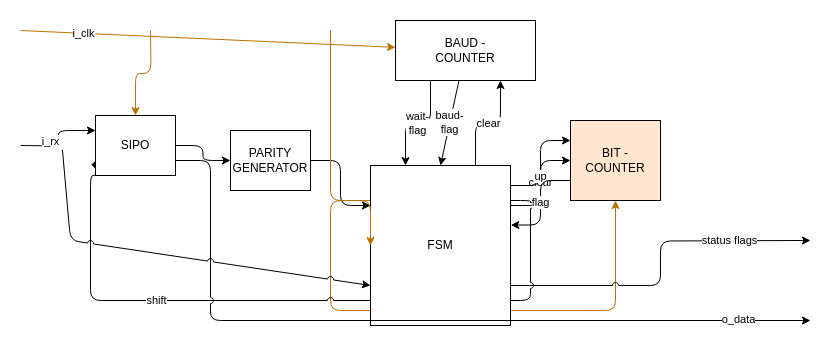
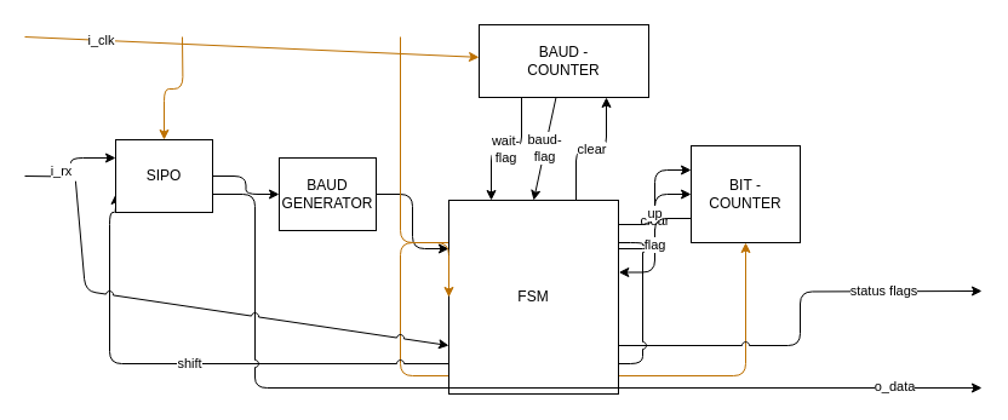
  <mxCell id="0" />
  <mxCell id="1" parent="0" />
  <mxCell id="2" value="clear" style="edgeStyle=orthogonalEdgeStyle;html=1;exitX=0.75;exitY=0;exitDx=0;exitDy=0;entryX=0.75;entryY=1;entryDx=0;entryDy=0;" parent="1" source="8" target="16" edge="1"><mxGeometry relative="1" as="geometry" /></mxCell>
  <mxCell id="3" value="clear" style="edgeStyle=orthogonalEdgeStyle;html=1;exitX=1;exitY=0.25;exitDx=0;exitDy=0;entryX=0;entryY=0.5;entryDx=0;entryDy=0;" parent="1" source="8" target="27" edge="1"><mxGeometry relative="1" as="geometry" /></mxCell>
  <mxCell id="4" style="edgeStyle=orthogonalEdgeStyle;html=1;entryX=0.5;entryY=1;entryDx=0;entryDy=0;fillColor=#f0a30a;strokeColor=#BD7000;" parent="1" source="8" target="27" edge="1"><mxGeometry relative="1" as="geometry"><Array as="points"><mxPoint x="330" y="200" /><mxPoint x="330" y="310" /><mxPoint x="615" y="310" /></Array></mxGeometry></mxCell>
  <mxCell id="5" value="status flags" style="edgeStyle=orthogonalEdgeStyle;html=1;exitX=1;exitY=0.75;exitDx=0;exitDy=0;jumpStyle=arc;" parent="1" source="8" edge="1"><mxGeometry x="0.533" relative="1" as="geometry"><mxPoint x="810" y="239.966" as="targetPoint" /><mxPoint as="offset" /></mxGeometry></mxCell>
- <mxCell id="6" style="edgeStyle=orthogonalEdgeStyle;html=1;entryX=0;entryY=0.75;entryDx=0;entryDy=0;jumpStyle=arc;endArrow=diamond;" parent="1" source="8" target="23" edge="1"><mxGeometry relative="1" as="geometry"><Array as="points"><mxPoint x="530" y="200" /><mxPoint x="530" y="300" /><mxPoint x="90" y="300" /><mxPoint x="90" y="175" /></Array></mxGeometry></mxCell>
+ <mxCell id="6" style="edgeStyle=orthogonalEdgeStyle;html=1;entryX=0;entryY=0.75;entryDx=0;entryDy=0;jumpStyle=arc;" parent="1" source="8" target="23" edge="1"><mxGeometry relative="1" as="geometry"><Array as="points"><mxPoint x="530" y="200" /><mxPoint x="530" y="300" /><mxPoint x="90" y="300" /><mxPoint x="90" y="175" /></Array></mxGeometry></mxCell>
  <mxCell id="7" value="shift" style="edgeLabel;html=1;align=center;verticalAlign=middle;resizable=0;points=[];" parent="6" vertex="1" connectable="0"><mxGeometry x="0.404" y="-1" relative="1" as="geometry"><mxPoint as="offset" /></mxGeometry></mxCell>
  <mxCell id="8" value="FSM" style="rounded=0;whiteSpace=wrap;html=1;" parent="1" vertex="1"><mxGeometry x="370" y="165" width="140" height="160" as="geometry" /></mxCell>
  <mxCell id="9" style="edgeStyle=orthogonalEdgeStyle;html=1;entryX=0;entryY=0.25;entryDx=0;entryDy=0;" parent="1" source="10" target="8" edge="1"><mxGeometry relative="1" as="geometry" /></mxCell>
- <mxCell id="10" value="PARITY&lt;br&gt;GENERATOR" style="rounded=0;whiteSpace=wrap;html=1;" parent="1" vertex="1"><mxGeometry x="230" y="130" width="80" height="60" as="geometry" /></mxCell>
+ <mxCell id="10" value="BAUD&lt;br&gt;GENERATOR" style="rounded=0;whiteSpace=wrap;html=1;" parent="1" vertex="1"><mxGeometry x="230" y="130" width="80" height="60" as="geometry" /></mxCell>
  <mxCell id="11" value="i_clk" style="edgeStyle=none;html=1;fillColor=#f0a30a;strokeColor=#BD7000;" parent="1" target="16" edge="1"><mxGeometry x="-0.667" relative="1" as="geometry"><mxPoint x="20" y="30" as="sourcePoint" /><mxPoint as="offset" /></mxGeometry></mxCell>
  <mxCell id="12" value="wait-&lt;br&gt;flag" style="edgeStyle=orthogonalEdgeStyle;html=1;exitX=0.25;exitY=1;exitDx=0;exitDy=0;entryX=0.25;entryY=0;entryDx=0;entryDy=0;" parent="1" source="16" target="8" edge="1"><mxGeometry x="0.011" relative="1" as="geometry"><mxPoint as="offset" /></mxGeometry></mxCell>
  <mxCell id="13" style="edgeStyle=orthogonalEdgeStyle;html=1;entryX=0;entryY=0.5;entryDx=0;entryDy=0;fillColor=#f0a30a;strokeColor=#BD7000;" parent="1" target="8" edge="1"><mxGeometry relative="1" as="geometry"><mxPoint x="330" y="30" as="sourcePoint" /><Array as="points"><mxPoint x="330" y="200" /></Array></mxGeometry></mxCell>
  <mxCell id="14" value="baud-&lt;br&gt;flag" style="edgeStyle=none;html=1;entryX=0.5;entryY=0;entryDx=0;entryDy=0;" parent="1" source="16" target="8" edge="1"><mxGeometry relative="1" as="geometry" /></mxCell>
  <mxCell id="15" style="edgeStyle=orthogonalEdgeStyle;html=1;entryX=0.5;entryY=0;entryDx=0;entryDy=0;fillColor=#f0a30a;strokeColor=#BD7000;" parent="1" target="23" edge="1"><mxGeometry relative="1" as="geometry"><mxPoint x="150" y="30" as="sourcePoint" /></mxGeometry></mxCell>
  <mxCell id="16" value="BAUD -&lt;br&gt;COUNTER" style="rounded=0;whiteSpace=wrap;html=1;" parent="1" vertex="1"><mxGeometry x="395" y="20" width="140" height="60" as="geometry" /></mxCell>
  <mxCell id="17" style="edgeStyle=orthogonalEdgeStyle;html=1;entryX=0;entryY=0.5;entryDx=0;entryDy=0;" parent="1" source="23" target="10" edge="1"><mxGeometry relative="1" as="geometry" /></mxCell>
  <mxCell id="18" style="edgeStyle=orthogonalEdgeStyle;html=1;entryX=0;entryY=0.25;entryDx=0;entryDy=0;" parent="1" target="23" edge="1"><mxGeometry relative="1" as="geometry"><mxPoint x="20" y="145" as="sourcePoint" /></mxGeometry></mxCell>
  <mxCell id="19" value="i_rx" style="edgeLabel;html=1;align=center;verticalAlign=middle;resizable=0;points=[];" parent="18" vertex="1" connectable="0"><mxGeometry x="-0.342" y="-2" relative="1" as="geometry"><mxPoint y="-7" as="offset" /></mxGeometry></mxCell>
  <mxCell id="20" style="edgeStyle=orthogonalEdgeStyle;html=1;jumpStyle=arc;" parent="1" source="23" edge="1"><mxGeometry relative="1" as="geometry"><mxPoint x="810" y="320" as="targetPoint" /><Array as="points"><mxPoint x="210" y="160" /><mxPoint x="210" y="320" /><mxPoint x="810" y="320" /></Array></mxGeometry></mxCell>
  <mxCell id="21" value="o_data" style="edgeLabel;html=1;align=center;verticalAlign=middle;resizable=0;points=[];" parent="20" vertex="1" connectable="0"><mxGeometry x="0.817" y="2" relative="1" as="geometry"><mxPoint as="offset" /></mxGeometry></mxCell>
  <mxCell id="22" style="edgeStyle=none;html=1;exitX=0.559;exitY=1.238;exitDx=0;exitDy=0;entryX=0;entryY=0.75;entryDx=0;entryDy=0;exitPerimeter=0;jumpStyle=arc;" edge="1" parent="1" source="18" target="8"><mxGeometry relative="1" as="geometry"><Array as="points"><mxPoint x="70" y="240" /></Array></mxGeometry></mxCell>
  <mxCell id="23" value="SIPO" style="rounded=0;whiteSpace=wrap;html=1;" parent="1" vertex="1"><mxGeometry x="95" y="115" width="80" height="60" as="geometry" /></mxCell>
  <mxCell id="24" style="edgeStyle=orthogonalEdgeStyle;html=1;exitX=1;exitY=0.125;exitDx=0;exitDy=0;entryX=0;entryY=0.25;entryDx=0;entryDy=0;exitPerimeter=0;" parent="1" source="8" target="27" edge="1"><mxGeometry relative="1" as="geometry" /></mxCell>
  <mxCell id="25" value="up" style="edgeLabel;html=1;align=center;verticalAlign=middle;resizable=0;points=[];" parent="24" vertex="1" connectable="0"><mxGeometry x="-0.232" y="1" relative="1" as="geometry"><mxPoint as="offset" /></mxGeometry></mxCell>
  <mxCell id="26" value="flag" style="edgeStyle=orthogonalEdgeStyle;html=1;exitX=0;exitY=0.75;exitDx=0;exitDy=0;entryX=1.002;entryY=0.372;entryDx=0;entryDy=0;entryPerimeter=0;" parent="1" source="27" target="8" edge="1"><mxGeometry relative="1" as="geometry"><Array as="points"><mxPoint x="540" y="180" /></Array></mxGeometry></mxCell>
- <mxCell id="27" value="BIT -&lt;br&gt;COUNTER" style="rounded=0;whiteSpace=wrap;html=1;fillColor=#ffe6cc;" parent="1" vertex="1"><mxGeometry x="570" y="120" width="90" height="80" as="geometry" /></mxCell>
+ <mxCell id="27" value="BIT -&lt;br&gt;COUNTER" style="rounded=0;whiteSpace=wrap;html=1;" parent="1" vertex="1"><mxGeometry x="570" y="120" width="90" height="80" as="geometry" /></mxCell>
